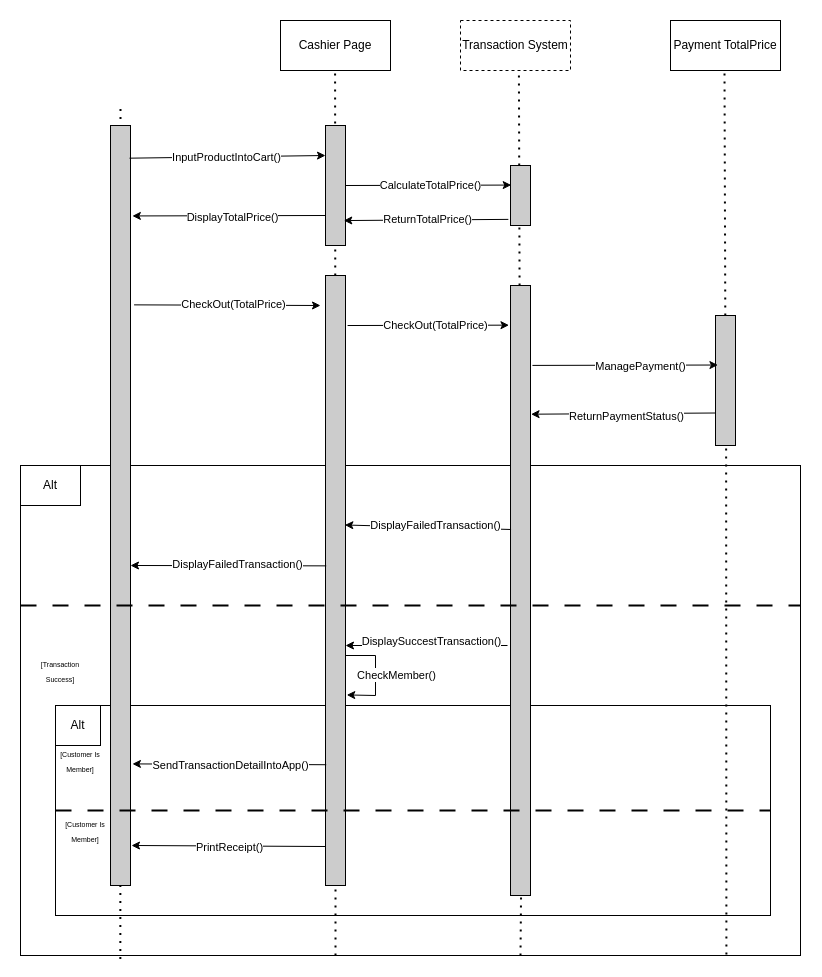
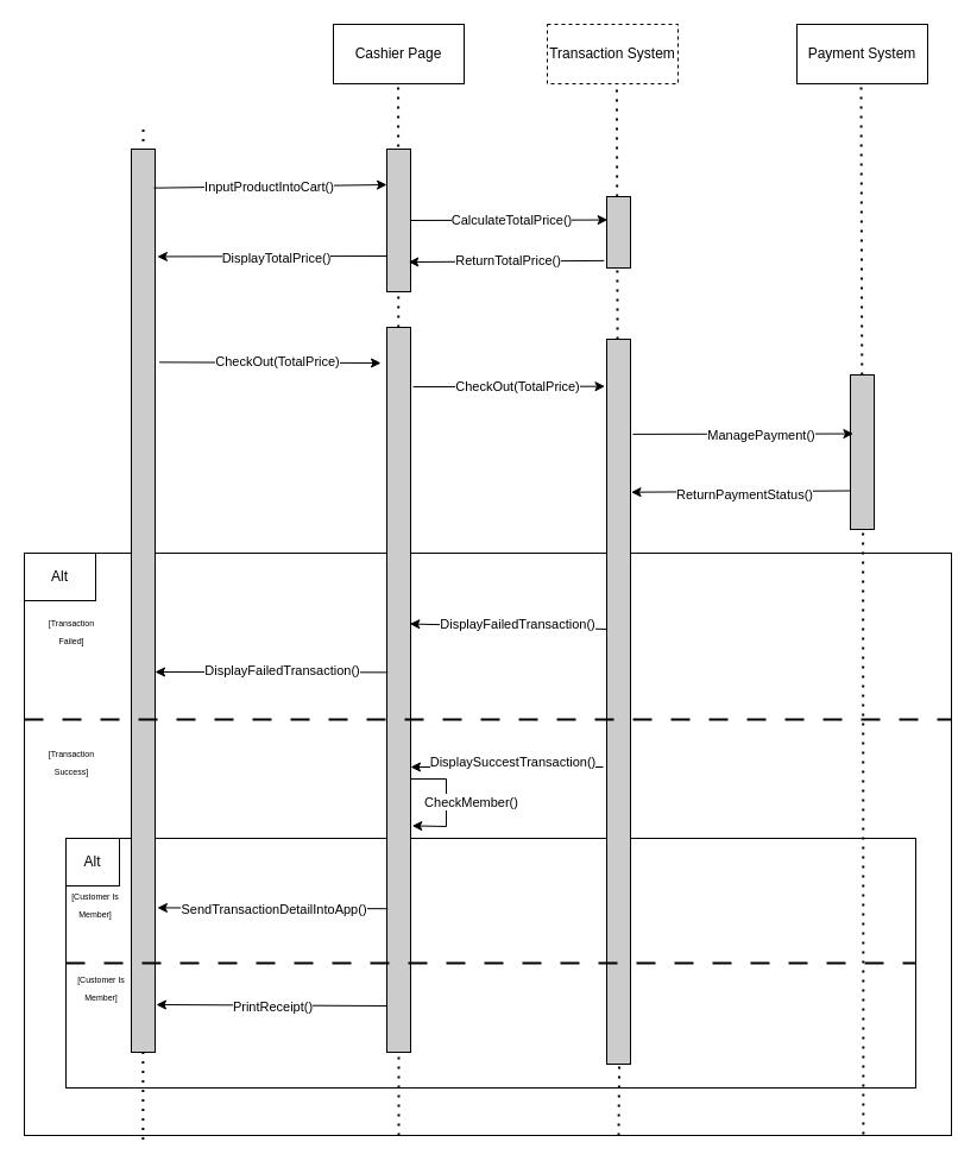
  <mxCell id="0" />
  <mxCell id="1" parent="0" />
  <mxCell id="2" value="" style="rounded=0;whiteSpace=wrap;html=1;fillColor=none;movable=1;resizable=1;rotatable=1;deletable=1;editable=1;locked=0;connectable=1;" vertex="1" parent="1"><mxGeometry x="20" y="465" width="780" height="490" as="geometry" /></mxCell>
  <mxCell id="3" value="" style="rounded=0;whiteSpace=wrap;html=1;fillColor=none;" vertex="1" parent="1"><mxGeometry x="55" y="705" width="715" height="210" as="geometry" /></mxCell>
  <mxCell id="4" value="Cashier Page" style="rounded=0;whiteSpace=wrap;html=1;" vertex="1" parent="1"><mxGeometry x="280" y="20" width="110" height="50" as="geometry" /></mxCell>
  <mxCell id="5" value="Transaction System" style="rounded=0;whiteSpace=wrap;html=1;dashed=1;" vertex="1" parent="1"><mxGeometry x="460" y="20" width="110" height="50" as="geometry" /></mxCell>
  <mxCell id="6" value="" style="endArrow=none;dashed=1;html=1;dashPattern=1 3;strokeWidth=2;rounded=0;exitX=0.128;exitY=1.007;exitDx=0;exitDy=0;exitPerimeter=0;" edge="1" parent="1" source="2"><mxGeometry width="50" height="50" relative="1" as="geometry"><mxPoint x="120" y="1115" as="sourcePoint" /><mxPoint x="120" y="105" as="targetPoint" /></mxGeometry></mxCell>
  <mxCell id="7" value="" style="endArrow=none;dashed=1;html=1;dashPattern=1 3;strokeWidth=2;rounded=0;" edge="1" parent="1" source="21"><mxGeometry width="50" height="50" relative="1" as="geometry"><mxPoint x="335" y="925" as="sourcePoint" /><mxPoint x="334.58" y="70" as="targetPoint" /></mxGeometry></mxCell>
  <mxCell id="8" value="" style="rounded=0;whiteSpace=wrap;html=1;fillColor=#CCCCCC;" vertex="1" parent="1"><mxGeometry x="110" y="125" width="20" height="760" as="geometry" /></mxCell>
  <mxCell id="9" value="" style="rounded=0;whiteSpace=wrap;html=1;fillColor=#CCCCCC;" vertex="1" parent="1"><mxGeometry x="325" y="125" width="20" height="120" as="geometry" /></mxCell>
  <mxCell id="10" value="" style="endArrow=classic;html=1;rounded=0;exitX=0.95;exitY=0.043;exitDx=0;exitDy=0;entryX=0;entryY=0.25;entryDx=0;entryDy=0;exitPerimeter=0;" edge="1" parent="1" source="8" target="9"><mxGeometry width="50" height="50" relative="1" as="geometry"><mxPoint x="140" y="195" as="sourcePoint" /><mxPoint x="190" y="145" as="targetPoint" /></mxGeometry></mxCell>
  <mxCell id="11" value="InputProductIntoCart()" style="edgeLabel;html=1;align=center;verticalAlign=middle;resizable=0;points=[];" vertex="1" connectable="0" parent="10"><mxGeometry x="-0.012" relative="1" as="geometry"><mxPoint as="offset" /></mxGeometry></mxCell>
  <mxCell id="12" value="" style="endArrow=none;dashed=1;html=1;dashPattern=1 3;strokeWidth=2;rounded=0;entryX=0.531;entryY=0.988;entryDx=0;entryDy=0;entryPerimeter=0;" edge="1" parent="1" source="27" target="5"><mxGeometry width="50" height="50" relative="1" as="geometry"><mxPoint x="520" y="925.4" as="sourcePoint" /><mxPoint x="520" y="145" as="targetPoint" /></mxGeometry></mxCell>
  <mxCell id="13" value="" style="rounded=0;whiteSpace=wrap;html=1;fillColor=#CCCCCC;" vertex="1" parent="1"><mxGeometry x="510" y="165" width="20" height="60" as="geometry" /></mxCell>
  <mxCell id="14" value="" style="endArrow=classic;html=1;rounded=0;exitX=1;exitY=0.5;exitDx=0;exitDy=0;entryX=0.036;entryY=0.326;entryDx=0;entryDy=0;entryPerimeter=0;" edge="1" parent="1" source="9" target="13"><mxGeometry width="50" height="50" relative="1" as="geometry"><mxPoint x="370" y="235" as="sourcePoint" /><mxPoint x="420" y="185" as="targetPoint" /></mxGeometry></mxCell>
  <mxCell id="15" value="CalculateTotalPrice()" style="edgeLabel;html=1;align=center;verticalAlign=middle;resizable=0;points=[];" vertex="1" connectable="0" parent="14"><mxGeometry x="0.255" relative="1" as="geometry"><mxPoint x="-19" as="offset" /></mxGeometry></mxCell>
  <mxCell id="16" value="" style="endArrow=classic;html=1;rounded=0;exitX=-0.107;exitY=0.898;exitDx=0;exitDy=0;exitPerimeter=0;entryX=0.914;entryY=0.792;entryDx=0;entryDy=0;entryPerimeter=0;" edge="1" parent="1" source="13" target="9"><mxGeometry width="50" height="50" relative="1" as="geometry"><mxPoint x="380" y="295" as="sourcePoint" /><mxPoint x="350" y="219" as="targetPoint" /></mxGeometry></mxCell>
  <mxCell id="17" value="ReturnTotalPrice()" style="edgeLabel;html=1;align=center;verticalAlign=middle;resizable=0;points=[];" vertex="1" connectable="0" parent="16"><mxGeometry x="0.158" y="-1" relative="1" as="geometry"><mxPoint x="14" as="offset" /></mxGeometry></mxCell>
  <mxCell id="18" value="" style="endArrow=classic;html=1;rounded=0;exitX=0;exitY=0.75;exitDx=0;exitDy=0;entryX=1.093;entryY=0.119;entryDx=0;entryDy=0;entryPerimeter=0;" edge="1" parent="1" source="9" target="8"><mxGeometry width="50" height="50" relative="1" as="geometry"><mxPoint x="210" y="245" as="sourcePoint" /><mxPoint x="260" y="195" as="targetPoint" /></mxGeometry></mxCell>
  <mxCell id="19" value="DisplayTotalPrice()" style="edgeLabel;html=1;align=center;verticalAlign=middle;resizable=0;points=[];" vertex="1" connectable="0" parent="18"><mxGeometry x="-0.029" y="1" relative="1" as="geometry"><mxPoint as="offset" /></mxGeometry></mxCell>
  <mxCell id="20" value="" style="endArrow=none;dashed=1;html=1;dashPattern=1 3;strokeWidth=2;rounded=0;" edge="1" parent="1" target="21"><mxGeometry width="50" height="50" relative="1" as="geometry"><mxPoint x="335" y="955" as="sourcePoint" /><mxPoint x="334.58" y="70" as="targetPoint" /></mxGeometry></mxCell>
  <mxCell id="21" value="" style="rounded=0;whiteSpace=wrap;html=1;fillColor=#CCCCCC;" vertex="1" parent="1"><mxGeometry x="325" y="275" width="20" height="610" as="geometry" /></mxCell>
  <mxCell id="22" value="" style="endArrow=classic;html=1;rounded=0;exitX=1.179;exitY=0.236;exitDx=0;exitDy=0;exitPerimeter=0;" edge="1" parent="1" source="8"><mxGeometry width="50" height="50" relative="1" as="geometry"><mxPoint x="190" y="335" as="sourcePoint" /><mxPoint x="320" y="305" as="targetPoint" /></mxGeometry></mxCell>
  <mxCell id="23" value="CheckOut(TotalPrice)" style="edgeLabel;html=1;align=center;verticalAlign=middle;resizable=0;points=[];" vertex="1" connectable="0" parent="22"><mxGeometry x="0.062" y="1" relative="1" as="geometry"><mxPoint as="offset" /></mxGeometry></mxCell>
- <mxCell id="24" value="Payment TotalPrice" style="rounded=0;whiteSpace=wrap;html=1;" vertex="1" parent="1"><mxGeometry x="670" y="20" width="110" height="50" as="geometry" /></mxCell>
+ <mxCell id="24" value="Payment System" style="rounded=0;whiteSpace=wrap;html=1;" vertex="1" parent="1"><mxGeometry x="670" y="20" width="110" height="50" as="geometry" /></mxCell>
  <mxCell id="25" value="" style="endArrow=none;dashed=1;html=1;dashPattern=1 3;strokeWidth=2;rounded=0;entryX=0.531;entryY=0.988;entryDx=0;entryDy=0;entryPerimeter=0;" edge="1" parent="1" source="31"><mxGeometry width="50" height="50" relative="1" as="geometry"><mxPoint x="726" y="926.4" as="sourcePoint" /><mxPoint x="724" y="70" as="targetPoint" /></mxGeometry></mxCell>
  <mxCell id="26" value="" style="endArrow=none;dashed=1;html=1;dashPattern=1 3;strokeWidth=2;rounded=0;entryX=0.531;entryY=0.988;entryDx=0;entryDy=0;entryPerimeter=0;" edge="1" parent="1" target="27"><mxGeometry width="50" height="50" relative="1" as="geometry"><mxPoint x="520" y="955" as="sourcePoint" /><mxPoint x="518" y="69" as="targetPoint" /></mxGeometry></mxCell>
  <mxCell id="27" value="" style="rounded=0;whiteSpace=wrap;html=1;fillColor=#CCCCCC;" vertex="1" parent="1"><mxGeometry x="510" y="285" width="20" height="610" as="geometry" /></mxCell>
  <mxCell id="28" value="" style="endArrow=classic;html=1;rounded=0;exitX=1.105;exitY=0.082;exitDx=0;exitDy=0;entryX=-0.076;entryY=0.065;entryDx=0;entryDy=0;exitPerimeter=0;entryPerimeter=0;" edge="1" parent="1" source="21" target="27"><mxGeometry width="50" height="50" relative="1" as="geometry"><mxPoint x="370" y="355" as="sourcePoint" /><mxPoint x="420" y="305" as="targetPoint" /></mxGeometry></mxCell>
  <mxCell id="29" value="CheckOut(TotalPrice)" style="edgeLabel;html=1;align=center;verticalAlign=middle;resizable=0;points=[];" vertex="1" connectable="0" parent="28"><mxGeometry x="0.079" relative="1" as="geometry"><mxPoint as="offset" /></mxGeometry></mxCell>
  <mxCell id="30" value="" style="endArrow=none;dashed=1;html=1;dashPattern=1 3;strokeWidth=2;rounded=0;entryX=0.531;entryY=0.988;entryDx=0;entryDy=0;entryPerimeter=0;exitX=0.905;exitY=0.998;exitDx=0;exitDy=0;exitPerimeter=0;" edge="1" parent="1" source="2" target="31"><mxGeometry width="50" height="50" relative="1" as="geometry"><mxPoint x="726" y="1115" as="sourcePoint" /><mxPoint x="724" y="70" as="targetPoint" /></mxGeometry></mxCell>
  <mxCell id="31" value="" style="rounded=0;whiteSpace=wrap;html=1;fillColor=#CCCCCC;" vertex="1" parent="1"><mxGeometry x="715" y="315" width="20" height="130" as="geometry" /></mxCell>
  <mxCell id="32" value="" style="endArrow=classic;html=1;rounded=0;entryX=0.122;entryY=0.381;entryDx=0;entryDy=0;entryPerimeter=0;exitX=1.097;exitY=0.131;exitDx=0;exitDy=0;exitPerimeter=0;" edge="1" parent="1" source="27" target="31"><mxGeometry width="50" height="50" relative="1" as="geometry"><mxPoint x="540" y="365" as="sourcePoint" /><mxPoint x="640" y="355" as="targetPoint" /></mxGeometry></mxCell>
  <mxCell id="33" value="ManagePayment()" style="edgeLabel;html=1;align=center;verticalAlign=middle;resizable=0;points=[];" vertex="1" connectable="0" parent="32"><mxGeometry x="0.162" y="-1" relative="1" as="geometry"><mxPoint as="offset" /></mxGeometry></mxCell>
  <mxCell id="34" value="" style="endArrow=classic;html=1;rounded=0;exitX=0;exitY=0.75;exitDx=0;exitDy=0;entryX=1.028;entryY=0.211;entryDx=0;entryDy=0;entryPerimeter=0;" edge="1" parent="1" source="31" target="27"><mxGeometry width="50" height="50" relative="1" as="geometry"><mxPoint x="580" y="445" as="sourcePoint" /><mxPoint x="530" y="415" as="targetPoint" /></mxGeometry></mxCell>
  <mxCell id="35" value="ReturnPaymentStatus()" style="edgeLabel;html=1;align=center;verticalAlign=middle;resizable=0;points=[];" vertex="1" connectable="0" parent="34"><mxGeometry x="-0.028" y="2" relative="1" as="geometry"><mxPoint as="offset" /></mxGeometry></mxCell>
  <mxCell id="36" value="Alt" style="rounded=0;whiteSpace=wrap;html=1;fillColor=none;" vertex="1" parent="1"><mxGeometry x="20" y="465" width="60" height="40" as="geometry" /></mxCell>
+ <mxCell id="37" value="&lt;font style=&quot;font-size: 7px;&quot;&gt;[Transaction Failed]&lt;/font&gt;" style="text;html=1;align=center;verticalAlign=middle;whiteSpace=wrap;rounded=0;" vertex="1" parent="1"><mxGeometry x="30" y="515" width="60" height="30" as="geometry" /></mxCell>
  <mxCell id="38" value="" style="endArrow=classic;html=1;rounded=0;exitX=0.028;exitY=0.4;exitDx=0;exitDy=0;exitPerimeter=0;entryX=0.967;entryY=0.409;entryDx=0;entryDy=0;entryPerimeter=0;" edge="1" parent="1" source="27" target="21"><mxGeometry width="50" height="50" relative="1" as="geometry"><mxPoint x="410" y="555" as="sourcePoint" /><mxPoint x="460" y="505" as="targetPoint" /></mxGeometry></mxCell>
  <mxCell id="39" value="DisplayFailedTransaction()" style="edgeLabel;html=1;align=center;verticalAlign=middle;resizable=0;points=[];" vertex="1" connectable="0" parent="38"><mxGeometry x="-0.087" y="-2" relative="1" as="geometry"><mxPoint as="offset" /></mxGeometry></mxCell>
  <mxCell id="40" value="" style="endArrow=classic;html=1;rounded=0;exitX=0.036;exitY=0.476;exitDx=0;exitDy=0;exitPerimeter=0;entryX=0.967;entryY=0.409;entryDx=0;entryDy=0;entryPerimeter=0;" edge="1" parent="1" source="21"><mxGeometry width="50" height="50" relative="1" as="geometry"><mxPoint x="297" y="566" as="sourcePoint" /><mxPoint x="130" y="565" as="targetPoint" /></mxGeometry></mxCell>
  <mxCell id="41" value="DisplayFailedTransaction()" style="edgeLabel;html=1;align=center;verticalAlign=middle;resizable=0;points=[];" vertex="1" connectable="0" parent="40"><mxGeometry x="-0.087" y="-2" relative="1" as="geometry"><mxPoint as="offset" /></mxGeometry></mxCell>
  <mxCell id="42" value="" style="endArrow=none;html=1;rounded=0;strokeWidth=2;dashed=1;dashPattern=8 8;" edge="1" parent="1"><mxGeometry width="50" height="50" relative="1" as="geometry"><mxPoint x="20" y="605" as="sourcePoint" /><mxPoint x="800" y="605" as="targetPoint" /></mxGeometry></mxCell>
- <mxCell id="43" value="&lt;font style=&quot;font-size: 7px;&quot;&gt;[Transaction Success]&lt;/font&gt;" style="text;html=1;align=center;verticalAlign=middle;whiteSpace=wrap;rounded=0;" vertex="1" parent="1"><mxGeometry x="30" y="655" width="60" height="30" as="geometry" /></mxCell>
+ <mxCell id="43" value="&lt;font style=&quot;font-size: 7px;&quot;&gt;[Transaction Success]&lt;/font&gt;" style="text;html=1;align=center;verticalAlign=middle;whiteSpace=wrap;rounded=0;" vertex="1" parent="1"><mxGeometry x="30" y="625" width="60" height="30" as="geometry" /></mxCell>
  <mxCell id="44" value="" style="endArrow=classic;html=1;rounded=0;entryX=1.062;entryY=0.622;entryDx=0;entryDy=0;entryPerimeter=0;" edge="1" parent="1"><mxGeometry width="50" height="50" relative="1" as="geometry"><mxPoint x="345" y="655" as="sourcePoint" /><mxPoint x="346.24" y="694.42" as="targetPoint" /><Array as="points"><mxPoint x="375" y="655" /><mxPoint x="375" y="695" /></Array></mxGeometry></mxCell>
  <mxCell id="45" value="Text" style="edgeLabel;html=1;align=center;verticalAlign=middle;resizable=0;points=[];" vertex="1" connectable="0" parent="44"><mxGeometry x="-0.022" relative="1" as="geometry"><mxPoint as="offset" /></mxGeometry></mxCell>
  <mxCell id="46" value="CheckMember()" style="edgeLabel;html=1;align=center;verticalAlign=middle;resizable=0;points=[];" vertex="1" connectable="0" parent="44"><mxGeometry x="0.002" y="4" relative="1" as="geometry"><mxPoint x="16" as="offset" /></mxGeometry></mxCell>
  <mxCell id="47" value="&lt;font style=&quot;font-size: 7px;&quot;&gt;[Customer Is Member]&lt;/font&gt;" style="text;html=1;align=center;verticalAlign=middle;whiteSpace=wrap;rounded=0;" vertex="1" parent="1"><mxGeometry x="50" y="745" width="60" height="30" as="geometry" /></mxCell>
  <mxCell id="48" value="" style="endArrow=classic;html=1;rounded=0;exitX=0.028;exitY=0.4;exitDx=0;exitDy=0;exitPerimeter=0;" edge="1" parent="1"><mxGeometry width="50" height="50" relative="1" as="geometry"><mxPoint x="507" y="645" as="sourcePoint" /><mxPoint x="345" y="645" as="targetPoint" /></mxGeometry></mxCell>
  <mxCell id="49" value="DisplaySuccestTransaction()" style="edgeLabel;html=1;align=center;verticalAlign=middle;resizable=0;points=[];" vertex="1" connectable="0" parent="48"><mxGeometry x="-0.087" y="-2" relative="1" as="geometry"><mxPoint x="-3" y="-3" as="offset" /></mxGeometry></mxCell>
  <mxCell id="50" value="Alt" style="rounded=0;whiteSpace=wrap;html=1;fillColor=none;" vertex="1" parent="1"><mxGeometry x="55" y="705" width="45" height="40" as="geometry" /></mxCell>
  <mxCell id="51" value="" style="endArrow=classic;html=1;rounded=0;exitX=0.036;exitY=0.802;exitDx=0;exitDy=0;exitPerimeter=0;entryX=1.097;entryY=0.84;entryDx=0;entryDy=0;entryPerimeter=0;" edge="1" parent="1" source="21" target="8"><mxGeometry width="50" height="50" relative="1" as="geometry"><mxPoint x="260" y="765" as="sourcePoint" /><mxPoint x="310" y="715" as="targetPoint" /></mxGeometry></mxCell>
  <mxCell id="52" value="SendTransactionDetailIntoApp()" style="edgeLabel;html=1;align=center;verticalAlign=middle;resizable=0;points=[];" vertex="1" connectable="0" parent="51"><mxGeometry x="-0.267" y="1" relative="1" as="geometry"><mxPoint x="-25" as="offset" /></mxGeometry></mxCell>
  <mxCell id="53" value="" style="endArrow=none;html=1;rounded=0;exitX=0;exitY=0.5;exitDx=0;exitDy=0;entryX=1;entryY=0.5;entryDx=0;entryDy=0;strokeWidth=2;dashed=1;dashPattern=8 8;" edge="1" parent="1" source="3" target="3"><mxGeometry width="50" height="50" relative="1" as="geometry"><mxPoint x="140" y="835" as="sourcePoint" /><mxPoint x="190" y="785" as="targetPoint" /></mxGeometry></mxCell>
  <mxCell id="54" value="&lt;font style=&quot;font-size: 7px;&quot;&gt;[Customer Is Member]&lt;/font&gt;" style="text;html=1;align=center;verticalAlign=middle;whiteSpace=wrap;rounded=0;" vertex="1" parent="1"><mxGeometry x="55" y="815" width="60" height="30" as="geometry" /></mxCell>
  <mxCell id="55" value="" style="endArrow=classic;html=1;rounded=0;exitX=0.036;exitY=0.802;exitDx=0;exitDy=0;exitPerimeter=0;entryX=1.097;entryY=0.84;entryDx=0;entryDy=0;entryPerimeter=0;" edge="1" parent="1"><mxGeometry width="50" height="50" relative="1" as="geometry"><mxPoint x="325" y="846" as="sourcePoint" /><mxPoint x="131" y="845" as="targetPoint" /></mxGeometry></mxCell>
  <mxCell id="56" value="PrintReceipt()" style="edgeLabel;html=1;align=center;verticalAlign=middle;resizable=0;points=[];" vertex="1" connectable="0" parent="55"><mxGeometry x="-0.267" y="1" relative="1" as="geometry"><mxPoint x="-25" as="offset" /></mxGeometry></mxCell>
